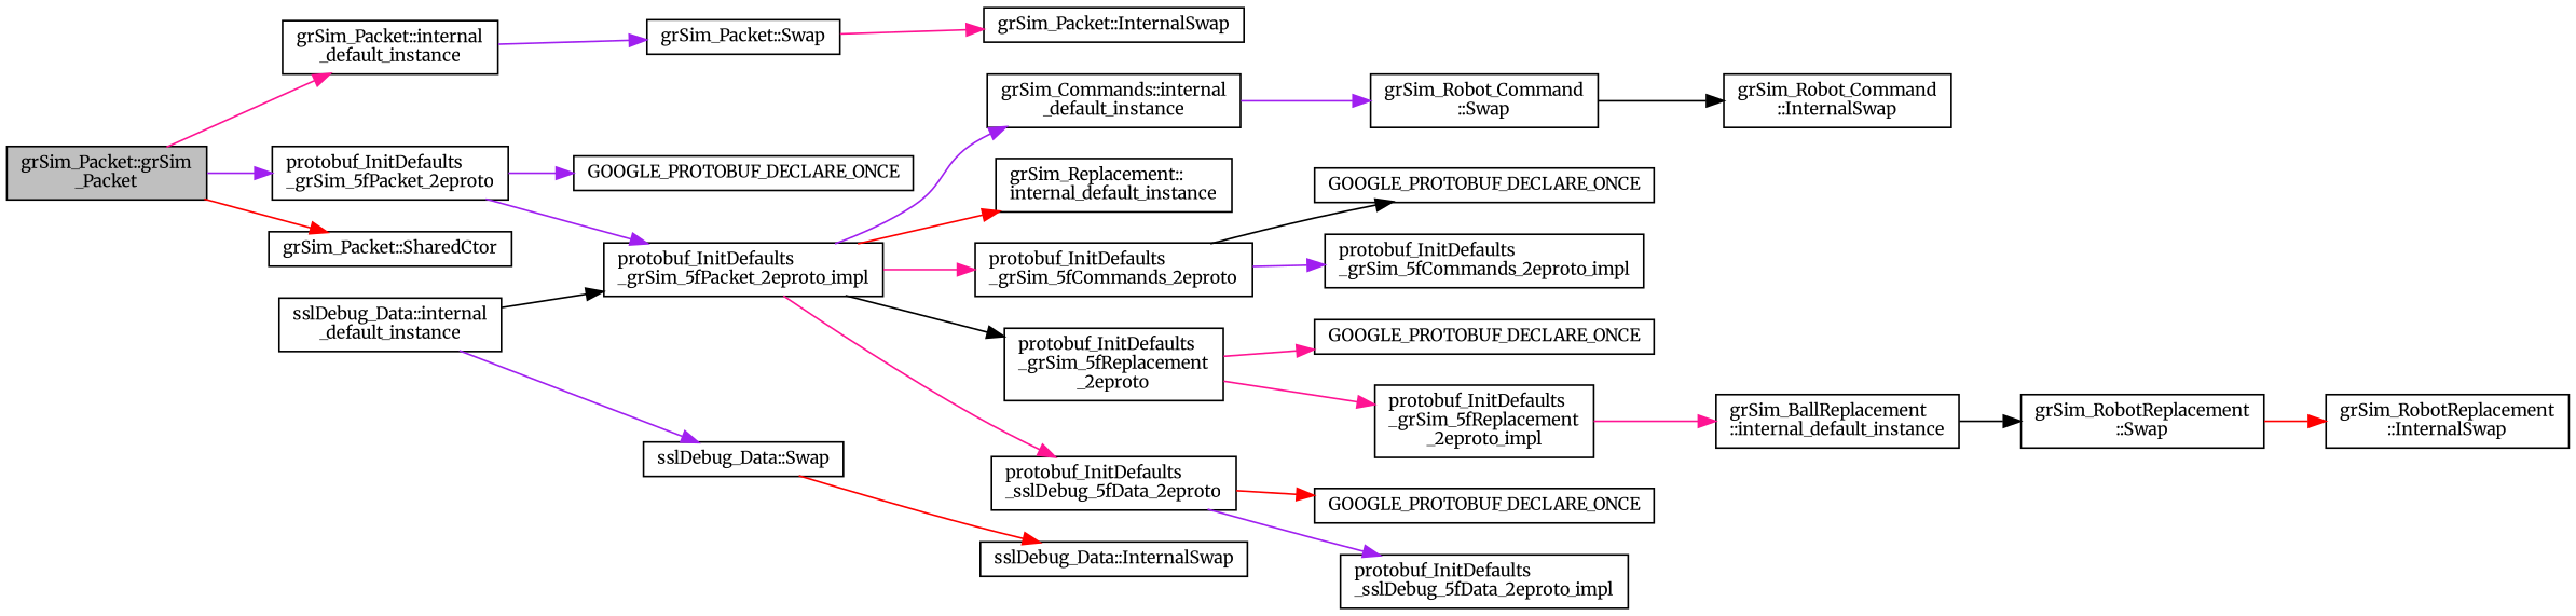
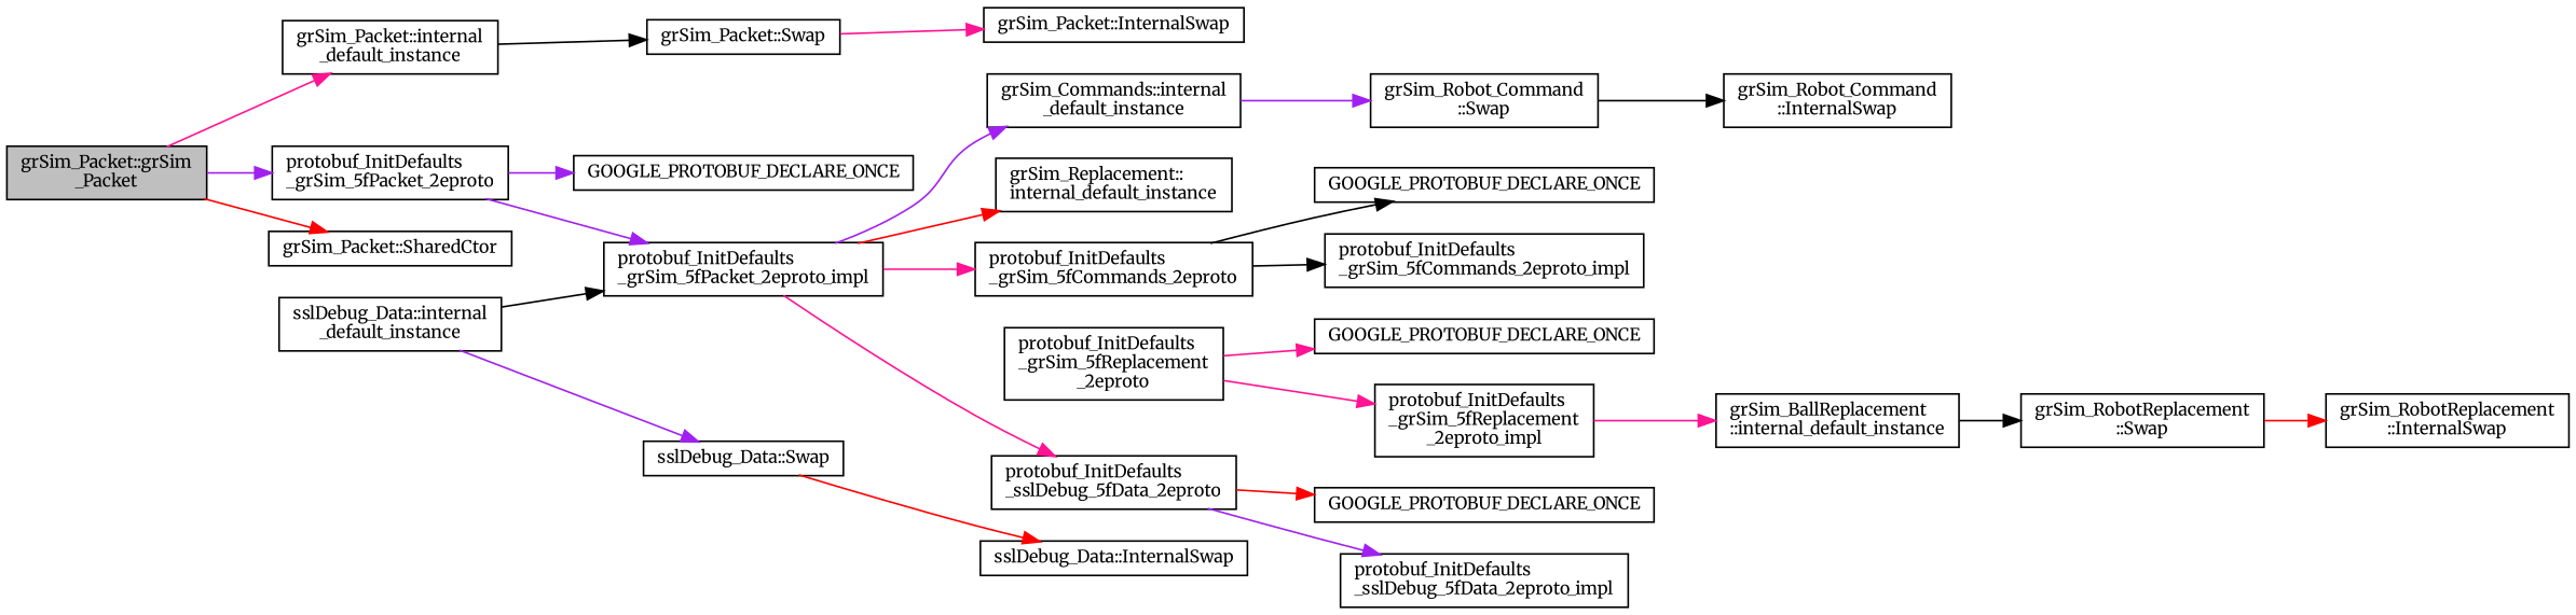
  digraph {
    fontname=Merriweather
    rankdir=LR
    node [color=black fillcolor=white fontname=Merriweather fontsize=10 shape=record style=filled]
    edge [color=deeppink fontname=Merriweather fontsize=10 labelfontname=Helvetica labelfontsize=10 style=solid]
    n1 [fillcolor=grey75 fontcolor=black height=0.2 label="grSim_Packet::grSim\l_Packet" width=0.4]
    n2 [height=0.2 label="grSim_Packet::internal\l_default_instance" width=0.4]
    n3 [height=0.2 label="protobuf_InitDefaults\l_grSim_5fPacket_2eproto" width=0.4]
    n4 [height=0.2 label="grSim_Packet::SharedCtor" width=0.4]
    n5 [height=0.2 label="grSim_Packet::Swap" width=0.4]
    n6 [height=0.2 label=GOOGLE_PROTOBUF_DECLARE_ONCE width=0.4]
    n7 [height=0.2 label="protobuf_InitDefaults\l_grSim_5fPacket_2eproto_impl" width=0.4]
    n8 [height=0.2 label="grSim_Packet::InternalSwap" width=0.4]
    n9 [height=0.2 label="grSim_Commands::internal\l_default_instance" width=0.4]
    n10 [height=0.2 label="grSim_Replacement::\linternal_default_instance" width=0.4]
    n11 [height=0.2 label="protobuf_InitDefaults\l_grSim_5fCommands_2eproto" width=0.4]
    n12 [height=0.2 label="protobuf_InitDefaults\l_grSim_5fReplacement\l_2eproto" width=0.4]
    n13 [height=0.2 label="protobuf_InitDefaults\l_sslDebug_5fData_2eproto" width=0.4]
    n14 [height=0.2 label="sslDebug_Data::internal\l_default_instance" width=0.4]
    n15 [height=0.2 label="sslDebug_Data::Swap" width=0.4]
    n16 [height=0.2 label="grSim_Robot_Command\l::Swap" width=0.4]
    n17 [height=0.2 label=GOOGLE_PROTOBUF_DECLARE_ONCE width=0.4]
    n18 [height=0.2 label="protobuf_InitDefaults\l_grSim_5fCommands_2eproto_impl" width=0.4]
    n19 [height=0.2 label=GOOGLE_PROTOBUF_DECLARE_ONCE width=0.4]
    n20 [height=0.2 label="protobuf_InitDefaults\l_grSim_5fReplacement\l_2eproto_impl" width=0.4]
    n21 [height=0.2 label=GOOGLE_PROTOBUF_DECLARE_ONCE width=0.4]
    n22 [height=0.2 label="protobuf_InitDefaults\l_sslDebug_5fData_2eproto_impl" width=0.4]
    n23 [height=0.2 label="sslDebug_Data::InternalSwap" width=0.4]
    n24 [height=0.2 label="grSim_Robot_Command\l::InternalSwap" width=0.4]
    n25 [height=0.2 label="grSim_RobotReplacement\l::Swap" width=0.4]
    n26 [height=0.2 label="grSim_RobotReplacement\l::InternalSwap" width=0.4]
    n27 [height=0.2 label="grSim_BallReplacement\l::internal_default_instance" width=0.4]
    n1 -> n2
    n1 -> n3 [color=purple]
    n1 -> n4 [color=red]
-   n2 -> n5 [color=purple]
+   n2 -> n5 [color=black]
    n3 -> n6 [color=purple]
    n3 -> n7 [color=purple]
    n5 -> n8
    n7 -> n9 [color=purple]
    n7 -> n10 [color=red]
    n7 -> n11
-   n7 -> n12 [color=black]
    n7 -> n13
    n9 -> n16 [color=purple]
    n11 -> n17 [color=black]
-   n11 -> n18 [color=purple]
+   n11 -> n18 [color=black]
    n12 -> n19
    n12 -> n20
    n13 -> n21 [color=red]
    n13 -> n22 [color=purple]
    n14 -> n7 [color=black]
    n14 -> n15 [color=purple]
    n15 -> n23 [color=red]
    n16 -> n24 [color=black]
    n20 -> n27
    n25 -> n26 [color=red]
    n27 -> n25 [color=black]
  }
